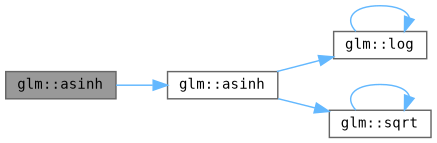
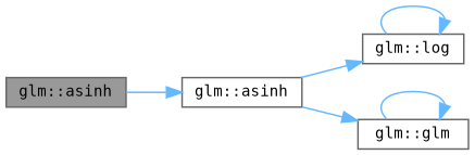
  digraph {
    rankdir=LR
    node [color=grey40 fillcolor=white fontname=Terminal fontsize=10 shape=box style=filled]
    edge [color=steelblue1 fontname=Terminal fontsize=10 labelfontname=Helvetica labelfontsize=10 style=solid]
    n1 [color=gray40 fillcolor=grey60 fontcolor=black height=0.2 label="glm::asinh" width=0.4]
    n2 [height=0.2 label="glm::asinh" width=0.4]
    n3 [height=0.2 label="glm::log" width=0.4]
-   n4 [height=0.2 label="glm::sqrt" width=0.4]
+   n4 [height=0.2 label="glm::glm" width=0.4]
    n1 -> n2
    n2 -> n3
    n2 -> n4
    n3 -> n3
    n4 -> n4
  }
